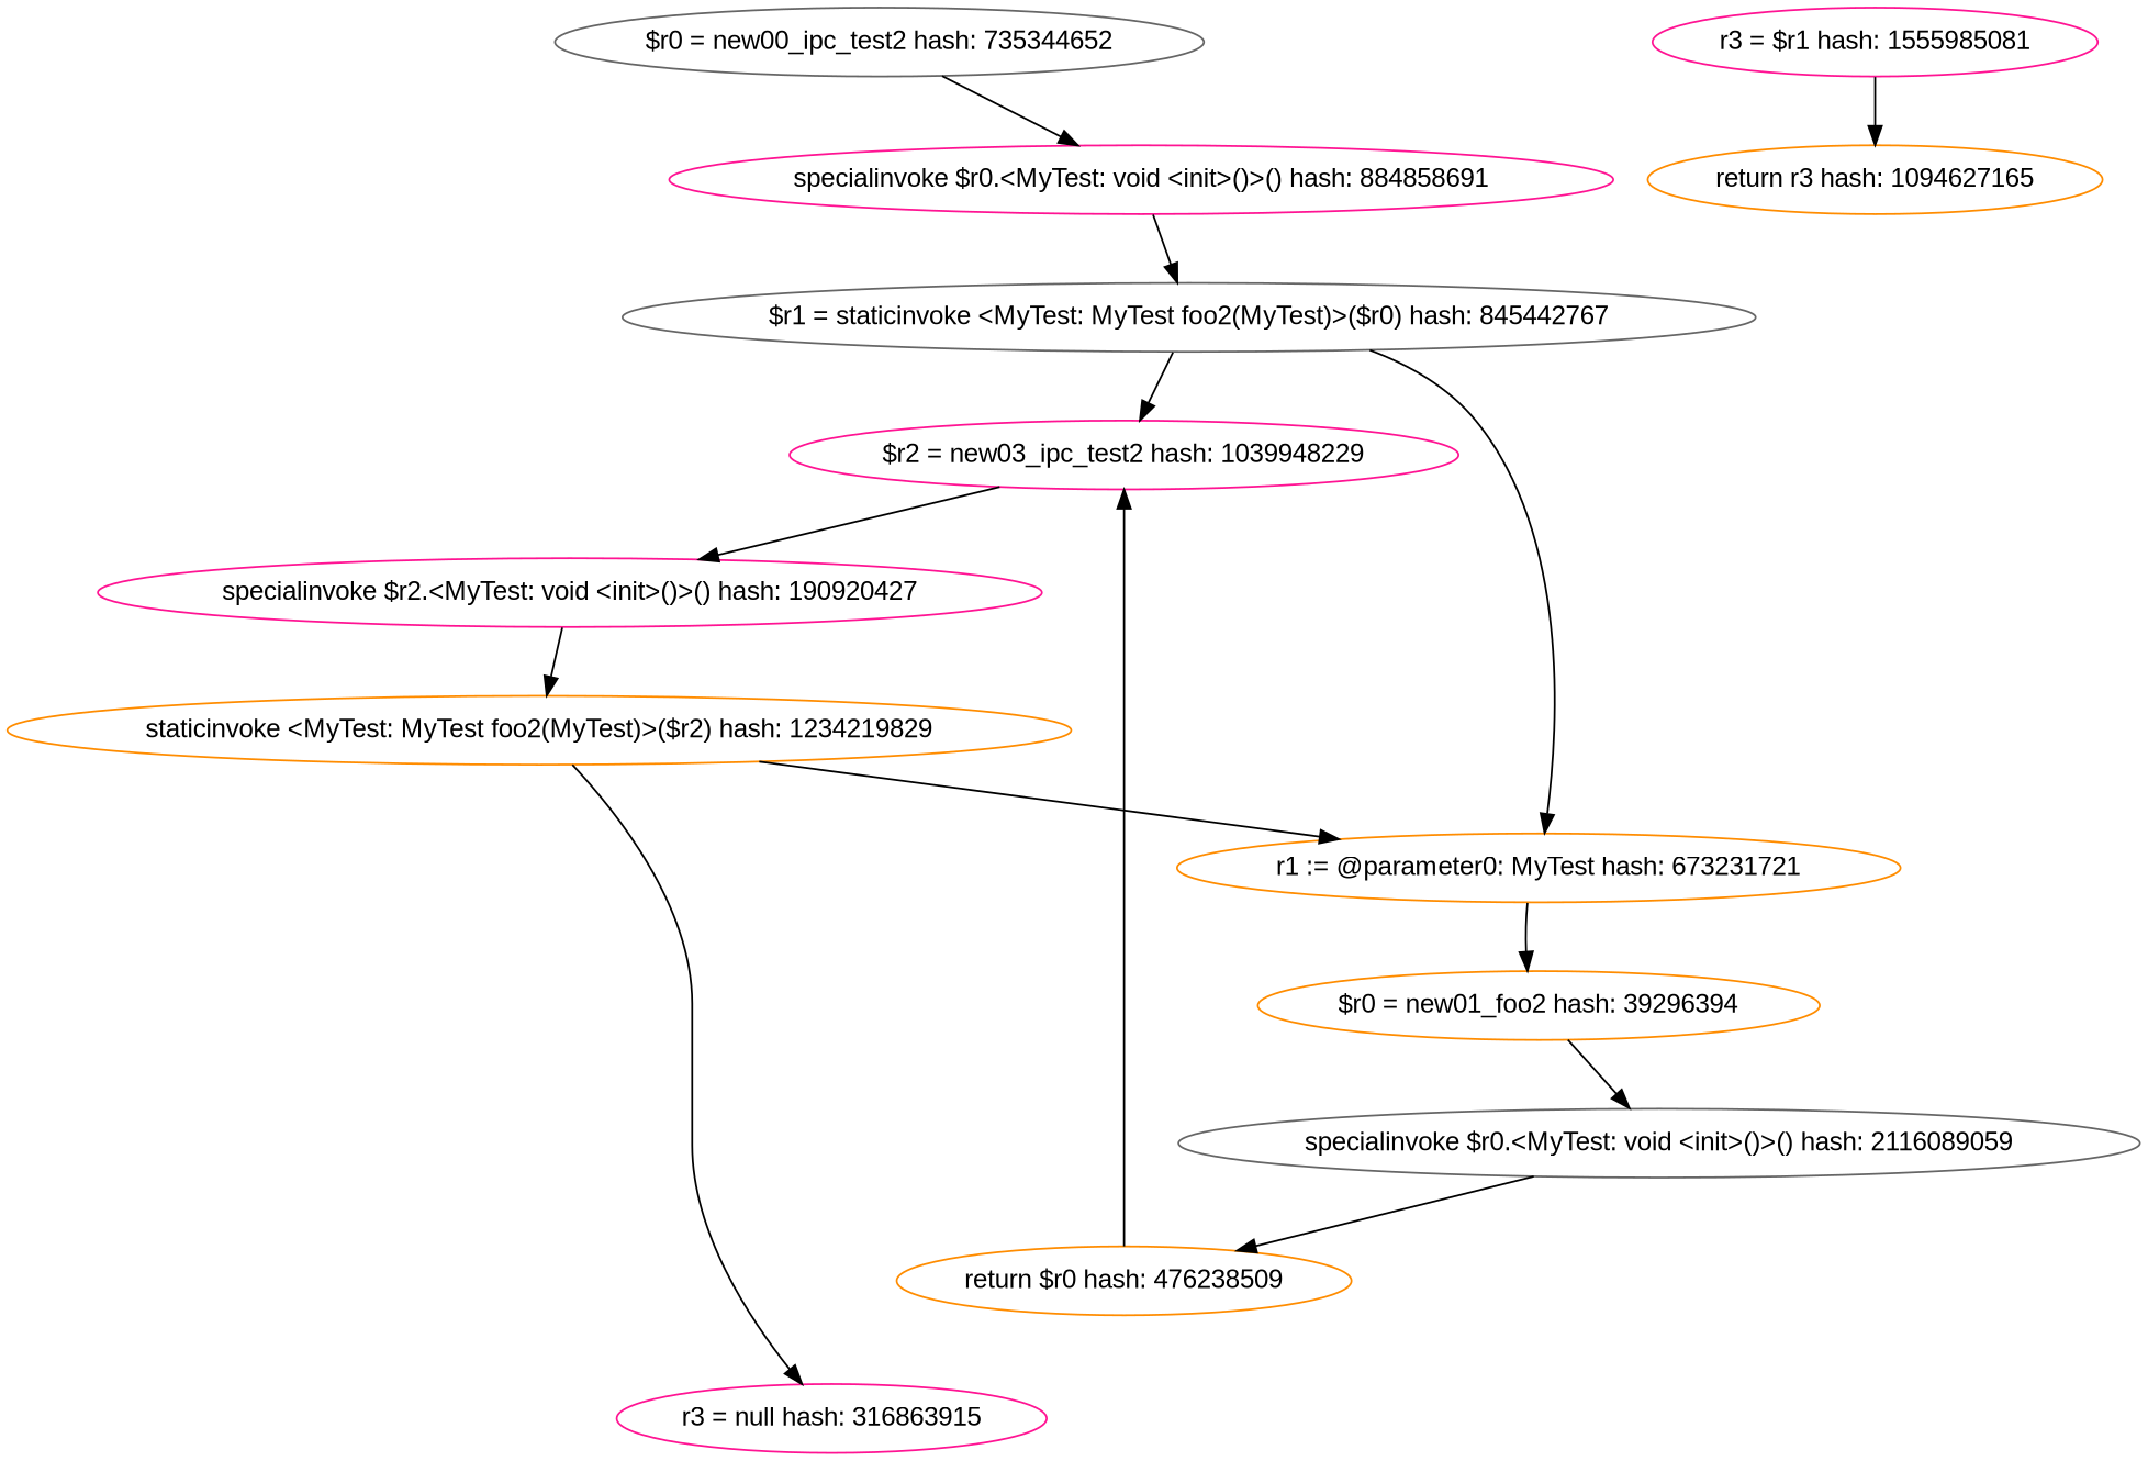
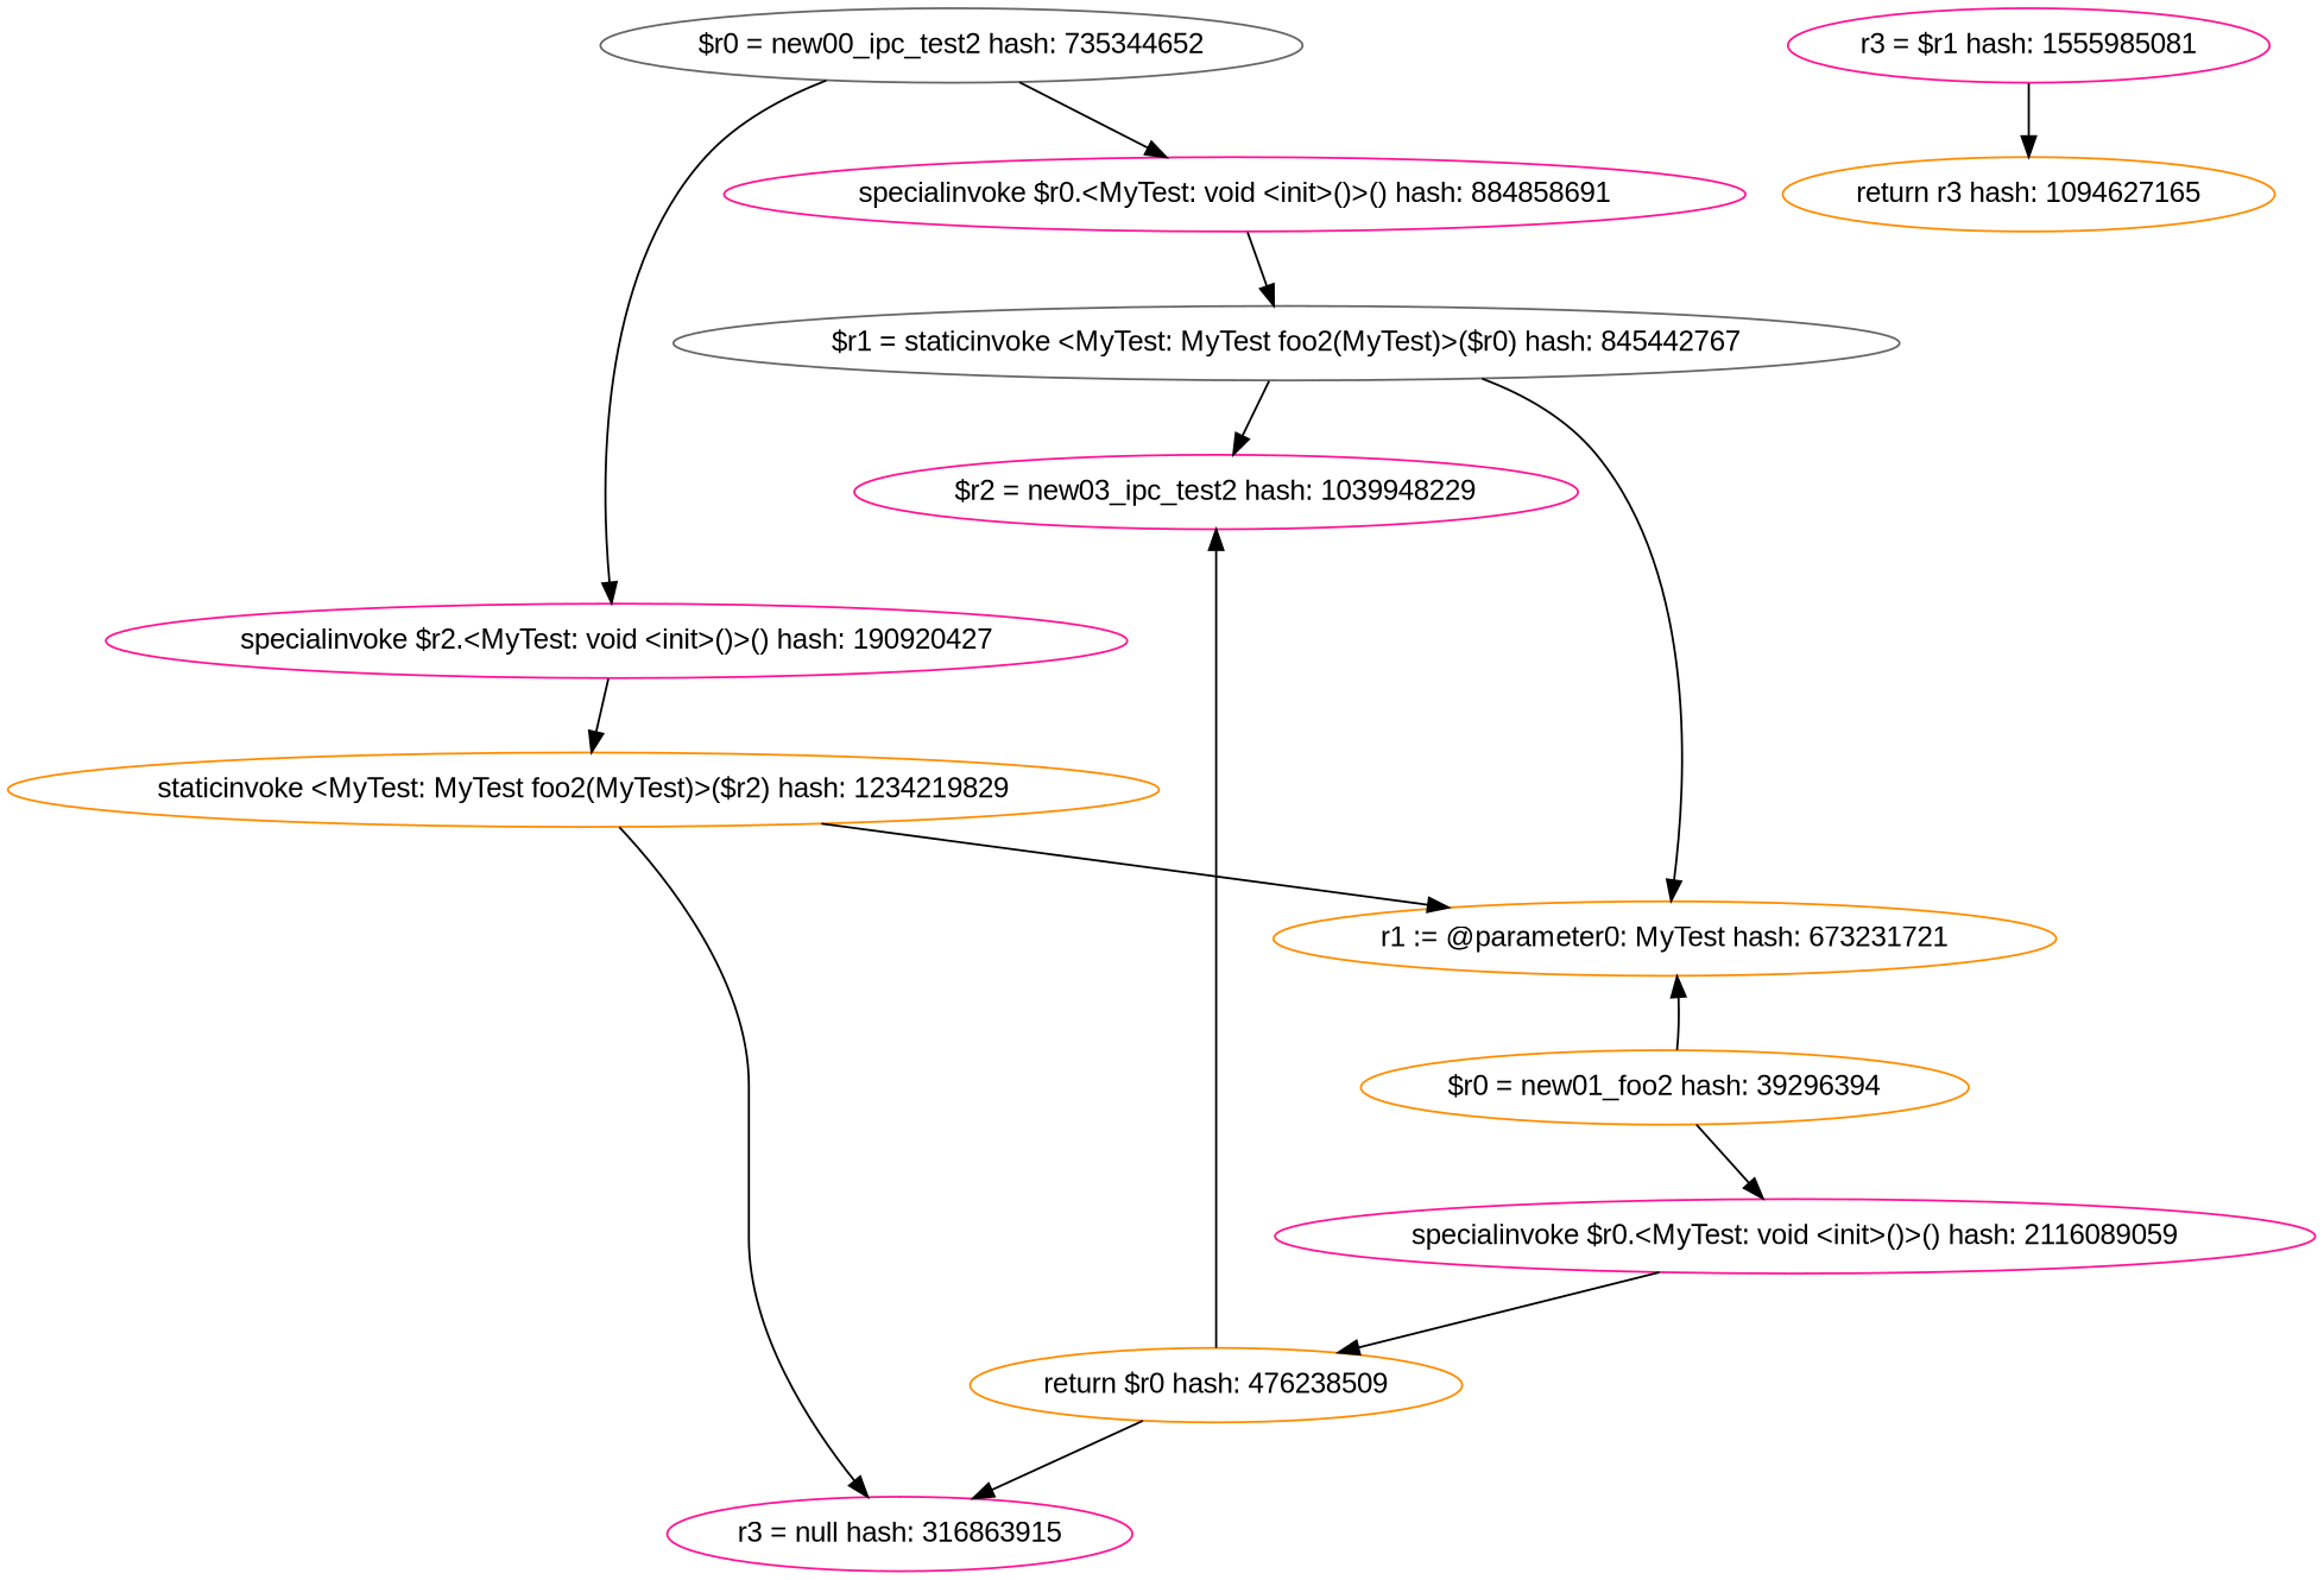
  digraph {
    fontname="Liberation Sans"
    node [color=deeppink fontname="Liberation Sans"]
    edge [fontname="Liberation Sans"]
    "$r0 = new00_ipc_test2 hash: 735344652" [color=gray40]
    "specialinvoke $r0.<MyTest: void <init>()>() hash: 884858691"
    "$r1 = staticinvoke <MyTest: MyTest foo2(MyTest)>($r0) hash: 845442767" [color=gray40]
    "$r2 = new03_ipc_test2 hash: 1039948229"
    "r1 := @parameter0: MyTest hash: 673231721" [color=darkorange]
    "specialinvoke $r2.<MyTest: void <init>()>() hash: 190920427"
    "$r0 = new01_foo2 hash: 39296394" [color=darkorange]
    "staticinvoke <MyTest: MyTest foo2(MyTest)>($r2) hash: 1234219829" [color=darkorange]
    "r3 = null hash: 316863915"
    "r3 = $r1 hash: 1555985081"
    "return r3 hash: 1094627165" [color=darkorange]
-   "specialinvoke $r0.<MyTest: void <init>()>() hash: 2116089059" [color=gray40]
+   "specialinvoke $r0.<MyTest: void <init>()>() hash: 2116089059"
    "return $r0 hash: 476238509" [color=darkorange]
    "$r0 = new00_ipc_test2 hash: 735344652" -> "specialinvoke $r0.<MyTest: void <init>()>() hash: 884858691"
    "specialinvoke $r0.<MyTest: void <init>()>() hash: 884858691" -> "$r1 = staticinvoke <MyTest: MyTest foo2(MyTest)>($r0) hash: 845442767"
    "$r1 = staticinvoke <MyTest: MyTest foo2(MyTest)>($r0) hash: 845442767" -> "$r2 = new03_ipc_test2 hash: 1039948229"
    "$r1 = staticinvoke <MyTest: MyTest foo2(MyTest)>($r0) hash: 845442767" -> "r1 := @parameter0: MyTest hash: 673231721"
-   "$r2 = new03_ipc_test2 hash: 1039948229" -> "specialinvoke $r2.<MyTest: void <init>()>() hash: 190920427"
-   "r1 := @parameter0: MyTest hash: 673231721" -> "$r0 = new01_foo2 hash: 39296394"
+   "$r0 = new00_ipc_test2 hash: 735344652" -> "specialinvoke $r2.<MyTest: void <init>()>() hash: 190920427"
+   "$r0 = new01_foo2 hash: 39296394" -> "r1 := @parameter0: MyTest hash: 673231721"
    "specialinvoke $r2.<MyTest: void <init>()>() hash: 190920427" -> "staticinvoke <MyTest: MyTest foo2(MyTest)>($r2) hash: 1234219829"
    "$r0 = new01_foo2 hash: 39296394" -> "specialinvoke $r0.<MyTest: void <init>()>() hash: 2116089059"
    "staticinvoke <MyTest: MyTest foo2(MyTest)>($r2) hash: 1234219829" -> "r1 := @parameter0: MyTest hash: 673231721"
    "staticinvoke <MyTest: MyTest foo2(MyTest)>($r2) hash: 1234219829" -> "r3 = null hash: 316863915"
    "r3 = $r1 hash: 1555985081" -> "return r3 hash: 1094627165"
    "specialinvoke $r0.<MyTest: void <init>()>() hash: 2116089059" -> "return $r0 hash: 476238509"
    "return $r0 hash: 476238509" -> "$r2 = new03_ipc_test2 hash: 1039948229"
+   "return $r0 hash: 476238509" -> "r3 = null hash: 316863915"
  }
